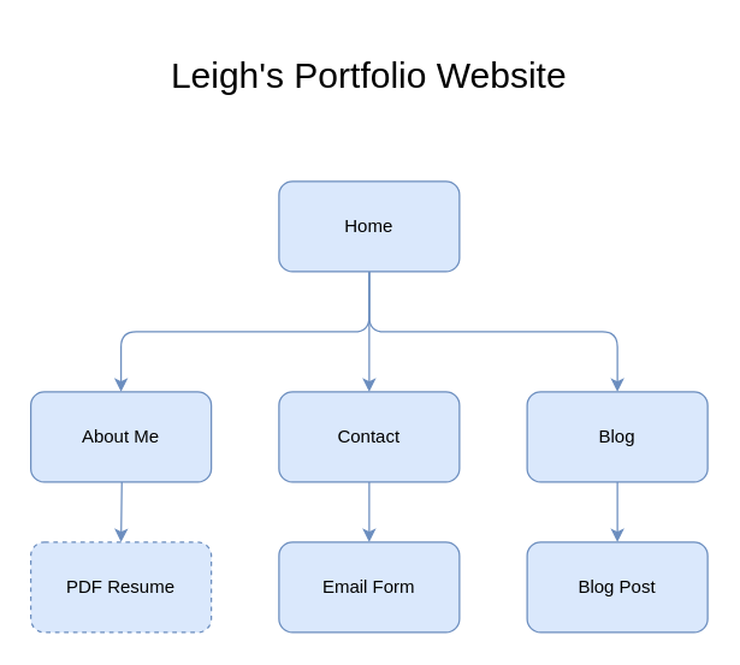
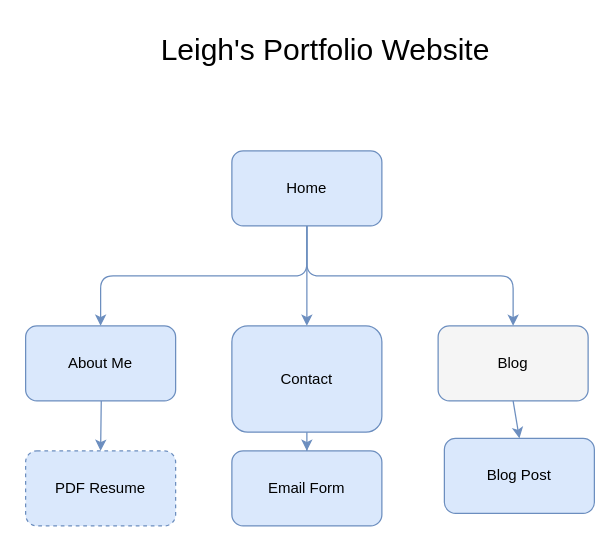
  <mxCell id="0" />
  <mxCell id="1" parent="0" />
  <mxCell id="2" value="Home" style="rounded=1;whiteSpace=wrap;html=1;fillColor=#dae8fc;strokeColor=#6c8ebf;" parent="1" vertex="1"><mxGeometry x="185" y="120" width="120" height="60" as="geometry" /></mxCell>
  <mxCell id="3" value="" style="edgeStyle=orthogonalEdgeStyle;rounded=0;orthogonalLoop=1;jettySize=auto;html=1;fillColor=#dae8fc;strokeColor=#6c8ebf;" edge="1" parent="1" target="15"><mxGeometry relative="1" as="geometry"><mxPoint x="80" y="280" as="sourcePoint" /></mxGeometry></mxCell>
  <mxCell id="4" value="About Me" style="rounded=1;whiteSpace=wrap;html=1;fillColor=#dae8fc;strokeColor=#6c8ebf;" parent="1" vertex="1"><mxGeometry x="20" y="260" width="120" height="60" as="geometry" /></mxCell>
  <mxCell id="5" value="" style="endArrow=classic;html=1;exitX=0.5;exitY=1;exitDx=0;exitDy=0;entryX=0.5;entryY=0;entryDx=0;entryDy=0;fillColor=#dae8fc;strokeColor=#6c8ebf;" parent="1" source="2" target="4" edge="1"><mxGeometry width="50" height="50" relative="1" as="geometry"><mxPoint x="305" y="390" as="sourcePoint" /><mxPoint x="355" y="340" as="targetPoint" /><Array as="points"><mxPoint x="245" y="220" /><mxPoint x="80" y="220" /></Array></mxGeometry></mxCell>
  <mxCell id="6" value="" style="edgeStyle=orthogonalEdgeStyle;rounded=0;orthogonalLoop=1;jettySize=auto;html=1;fillColor=#dae8fc;strokeColor=#6c8ebf;" edge="1" parent="1" source="7" target="14"><mxGeometry relative="1" as="geometry" /></mxCell>
- <mxCell id="7" value="Contact" style="rounded=1;whiteSpace=wrap;html=1;fillColor=#dae8fc;strokeColor=#6c8ebf;" parent="1" vertex="1"><mxGeometry x="185" y="260" width="120" height="60" as="geometry" /></mxCell>
- <mxCell id="8" value="Blog" style="rounded=1;whiteSpace=wrap;html=1;fillColor=#dae8fc;strokeColor=#6c8ebf;" parent="1" vertex="1"><mxGeometry x="350" y="260" width="120" height="60" as="geometry" /></mxCell>
+ <mxCell id="7" value="Contact" style="rounded=1;whiteSpace=wrap;html=1;fillColor=#dae8fc;strokeColor=#6c8ebf;" parent="1" vertex="1"><mxGeometry x="185" y="260" width="120" height="85" as="geometry" /></mxCell>
+ <mxCell id="8" value="Blog" style="rounded=1;whiteSpace=wrap;html=1;fillColor=#f5f5f5;strokeColor=#6c8ebf;" parent="1" vertex="1"><mxGeometry x="350" y="260" width="120" height="60" as="geometry" /></mxCell>
  <mxCell id="9" value="" style="endArrow=classic;html=1;exitX=0.5;exitY=1;exitDx=0;exitDy=0;entryX=0.5;entryY=0;entryDx=0;entryDy=0;fillColor=#dae8fc;strokeColor=#6c8ebf;" parent="1" source="2" target="7" edge="1"><mxGeometry width="50" height="50" relative="1" as="geometry"><mxPoint x="340" y="200" as="sourcePoint" /><mxPoint x="185" y="260" as="targetPoint" /><Array as="points" /></mxGeometry></mxCell>
  <mxCell id="10" value="" style="endArrow=classic;html=1;exitX=0.5;exitY=1;exitDx=0;exitDy=0;entryX=0.5;entryY=0;entryDx=0;entryDy=0;fillColor=#dae8fc;strokeColor=#6c8ebf;" parent="1" source="2" target="8" edge="1"><mxGeometry width="50" height="50" relative="1" as="geometry"><mxPoint x="305" y="390" as="sourcePoint" /><mxPoint x="355" y="340" as="targetPoint" /><Array as="points"><mxPoint x="245" y="220" /><mxPoint x="410" y="220" /></Array></mxGeometry></mxCell>
- <mxCell id="11" value="Blog Post" style="rounded=1;whiteSpace=wrap;html=1;fillColor=#dae8fc;strokeColor=#6c8ebf;" parent="1" vertex="1"><mxGeometry x="350" y="360" width="120" height="60" as="geometry" /></mxCell>
+ <mxCell id="11" value="Blog Post" style="rounded=1;whiteSpace=wrap;html=1;fillColor=#dae8fc;strokeColor=#6c8ebf;" parent="1" vertex="1"><mxGeometry x="355" y="350" width="120" height="60" as="geometry" /></mxCell>
  <mxCell id="12" value="" style="endArrow=classic;html=1;exitX=0.5;exitY=1;exitDx=0;exitDy=0;entryX=0.5;entryY=0;entryDx=0;entryDy=0;fillColor=#dae8fc;strokeColor=#6c8ebf;" parent="1" source="8" target="11" edge="1"><mxGeometry width="50" height="50" relative="1" as="geometry"><mxPoint x="305" y="390" as="sourcePoint" /><mxPoint x="355" y="340" as="targetPoint" /></mxGeometry></mxCell>
- <mxCell id="13" value="Leigh's Portfolio Website" style="text;html=1;align=center;verticalAlign=middle;whiteSpace=wrap;rounded=0;fontSize=24;" parent="1" vertex="1"><mxGeometry x="85" y="20" width="320" height="60" as="geometry" /></mxCell>
+ <mxCell id="13" value="Leigh's Portfolio Website" style="text;html=1;align=center;verticalAlign=middle;whiteSpace=wrap;rounded=0;fontSize=24;" parent="1" vertex="1"><mxGeometry x="100" y="10" width="320" height="60" as="geometry" /></mxCell>
  <mxCell id="14" value="Email Form" style="rounded=1;whiteSpace=wrap;html=1;fillColor=#dae8fc;strokeColor=#6c8ebf;" vertex="1" parent="1"><mxGeometry x="185" y="360" width="120" height="60" as="geometry" /></mxCell>
  <mxCell id="15" value="PDF Resume" style="rounded=1;whiteSpace=wrap;html=1;fillColor=#dae8fc;strokeColor=#6c8ebf;dashed=1;" vertex="1" parent="1"><mxGeometry x="20" y="360" width="120" height="60" as="geometry" /></mxCell>
